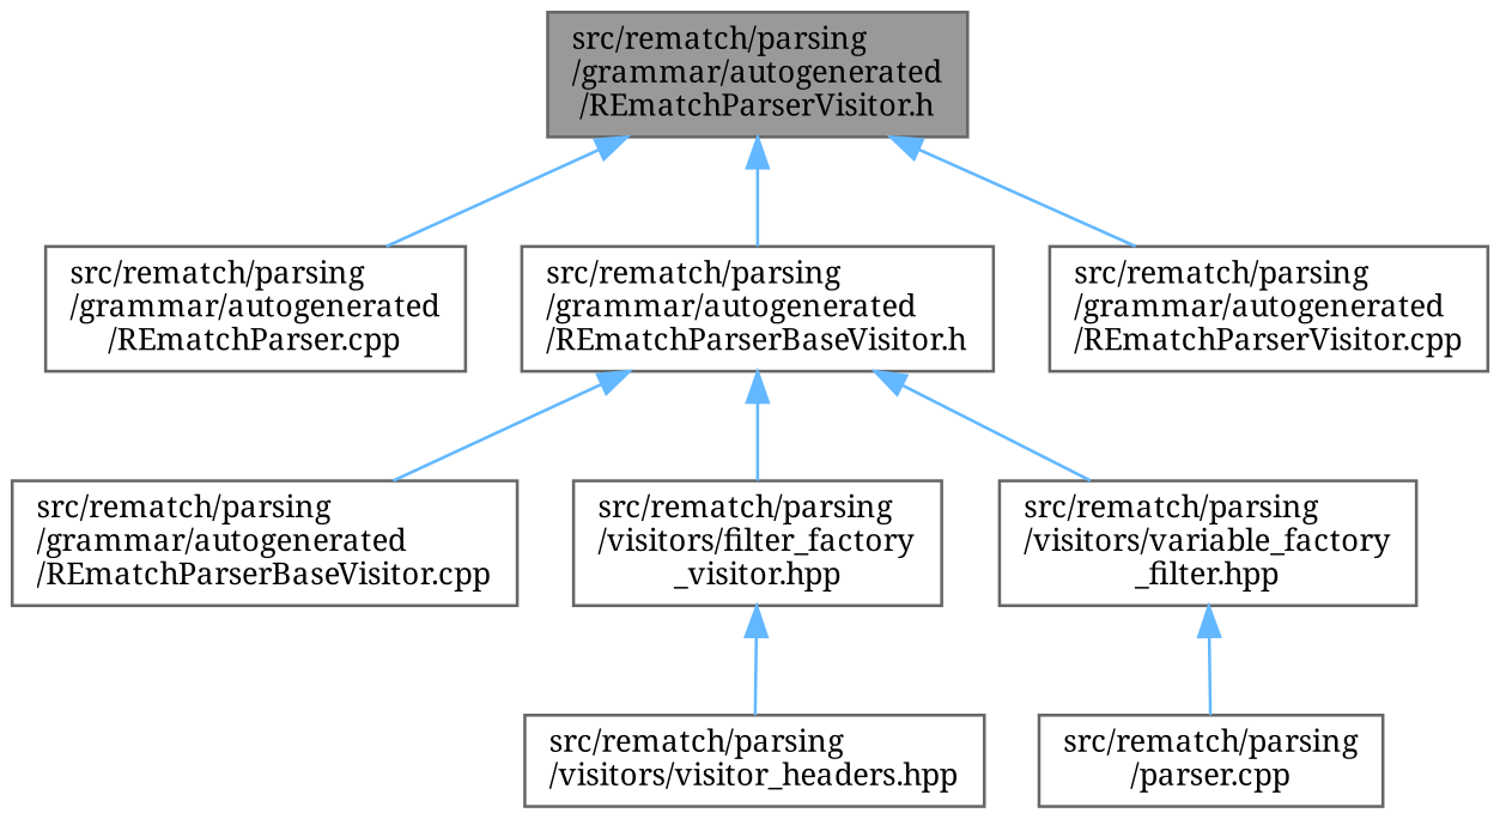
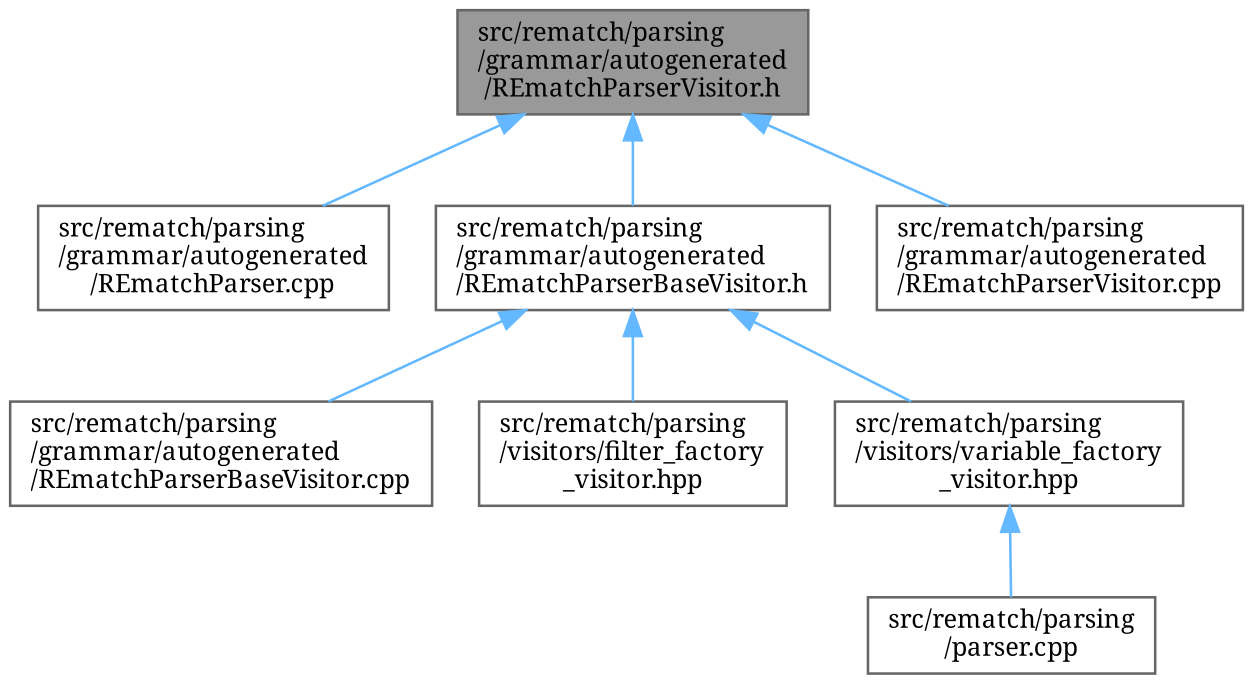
  digraph {
    fontname="Noto Serif"
    node [color=grey40 fillcolor=white fontname="Noto Serif" fontsize=10 shape=box style=filled]
    edge [color=steelblue1 dir=back fontname="Noto Serif" fontsize=10 labelfontname=Helvetica labelfontsize=10 style=solid]
    n1 [color=gray40 fillcolor=grey60 fontcolor=black height=0.2 label="src/rematch/parsing\l/grammar/autogenerated\l/REmatchParserVisitor.h" width=0.4]
    n2 [height=0.2 label="src/rematch/parsing\l/grammar/autogenerated\l/REmatchParser.cpp" width=0.4]
    n3 [height=0.2 label="src/rematch/parsing\l/grammar/autogenerated\l/REmatchParserBaseVisitor.h" width=0.4]
    n4 [height=0.2 label="src/rematch/parsing\l/grammar/autogenerated\l/REmatchParserVisitor.cpp" width=0.4]
    n5 [height=0.2 label="src/rematch/parsing\l/grammar/autogenerated\l/REmatchParserBaseVisitor.cpp" width=0.4]
    n6 [height=0.2 label="src/rematch/parsing\l/visitors/filter_factory\l_visitor.hpp" width=0.4]
-   n7 [height=0.2 label="src/rematch/parsing\l/visitors/variable_factory\l_filter.hpp" width=0.4]
-   n8 [height=0.2 label="src/rematch/parsing\l/visitors/visitor_headers.hpp" width=0.4]
+   n7 [height=0.2 label="src/rematch/parsing\l/visitors/variable_factory\l_visitor.hpp" width=0.4]
    n9 [height=0.2 label="src/rematch/parsing\l/parser.cpp" width=0.4]
    n1 -> n2
    n1 -> n3
    n1 -> n4
    n3 -> n5
    n3 -> n6
    n3 -> n7
-   n6 -> n8
    n7 -> n9
  }
